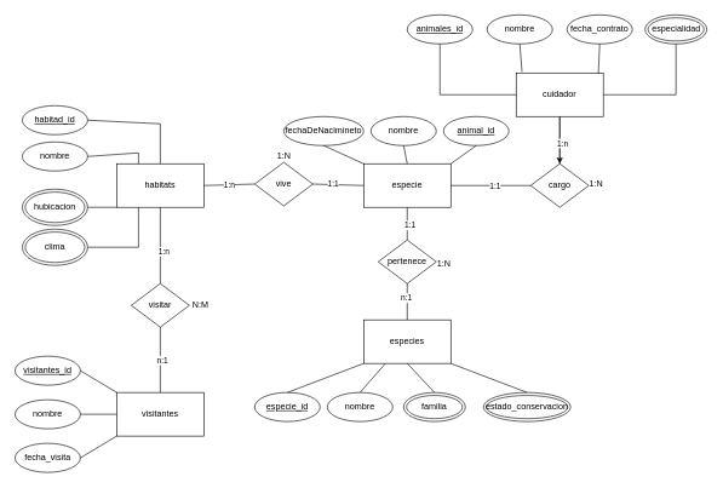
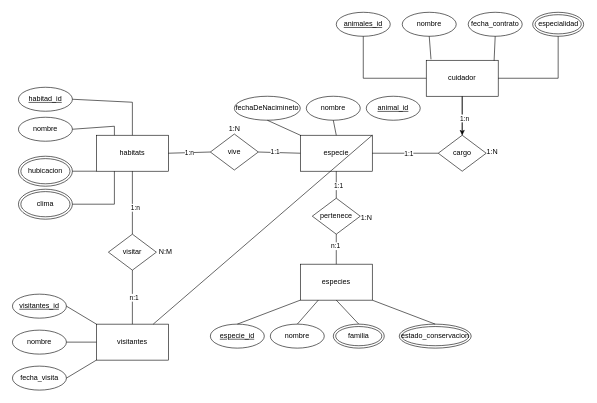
  <mxCell id="0" />
  <mxCell id="1" parent="0" />
  <mxCell id="2" value="especie" style="rounded=0;whiteSpace=wrap;html=1;" vertex="1" parent="1"><mxGeometry x="500" y="225" width="120" height="60" as="geometry" /></mxCell>
  <mxCell id="3" value="especies" style="rounded=0;whiteSpace=wrap;html=1;" vertex="1" parent="1"><mxGeometry x="500" y="440" width="120" height="60" as="geometry" /></mxCell>
  <mxCell id="4" value="habitats" style="rounded=0;whiteSpace=wrap;html=1;" vertex="1" parent="1"><mxGeometry x="160" y="225" width="120" height="60" as="geometry" /></mxCell>
  <mxCell id="5" value="" style="edgeStyle=orthogonalEdgeStyle;rounded=0;orthogonalLoop=1;jettySize=auto;html=1;" edge="1" parent="1" source="6" target="26"><mxGeometry relative="1" as="geometry" /></mxCell>
  <mxCell id="6" value="cuidador" style="rounded=0;whiteSpace=wrap;html=1;" vertex="1" parent="1"><mxGeometry x="710" y="100" width="120" height="60" as="geometry" /></mxCell>
  <mxCell id="7" value="visitantes" style="rounded=0;whiteSpace=wrap;html=1;" vertex="1" parent="1"><mxGeometry x="160" y="540" width="120" height="60" as="geometry" /></mxCell>
  <mxCell id="8" value="nombre" style="ellipse;whiteSpace=wrap;html=1;" vertex="1" parent="1"><mxGeometry x="510" y="160" width="90" height="40" as="geometry" /></mxCell>
  <mxCell id="9" value="fechaDeNacimineto" style="ellipse;whiteSpace=wrap;html=1;" vertex="1" parent="1"><mxGeometry x="390" y="160" width="110" height="40" as="geometry" /></mxCell>
  <mxCell id="10" value="nombre" style="ellipse;whiteSpace=wrap;html=1;" vertex="1" parent="1"><mxGeometry x="30" y="195" width="90" height="40" as="geometry" /></mxCell>
  <mxCell id="11" value="nombre" style="ellipse;whiteSpace=wrap;html=1;" vertex="1" parent="1"><mxGeometry x="670" y="20" width="90" height="40" as="geometry" /></mxCell>
  <mxCell id="12" value="fecha_contrato" style="ellipse;whiteSpace=wrap;html=1;" vertex="1" parent="1"><mxGeometry x="780" y="20" width="90" height="40" as="geometry" /></mxCell>
  <mxCell id="13" value="especialidad" style="ellipse;shape=doubleEllipse;whiteSpace=wrap;html=1;" vertex="1" parent="1"><mxGeometry x="887.5" y="20" width="85" height="40" as="geometry" /></mxCell>
  <mxCell id="14" value="nombre" style="ellipse;whiteSpace=wrap;html=1;" vertex="1" parent="1"><mxGeometry x="20" y="550" width="90" height="40" as="geometry" /></mxCell>
  <mxCell id="15" value="fecha_visita" style="ellipse;whiteSpace=wrap;html=1;" vertex="1" parent="1"><mxGeometry x="20" y="610" width="90" height="40" as="geometry" /></mxCell>
  <mxCell id="16" value="&lt;u&gt;animal_id&lt;/u&gt;" style="ellipse;whiteSpace=wrap;html=1;" vertex="1" parent="1"><mxGeometry x="610" y="160" width="90" height="40" as="geometry" /></mxCell>
  <mxCell id="17" value="&lt;u&gt;especie_id&lt;/u&gt;" style="ellipse;whiteSpace=wrap;html=1;" vertex="1" parent="1"><mxGeometry x="350" y="540" width="90" height="40" as="geometry" /></mxCell>
  <mxCell id="18" value="familia" style="ellipse;shape=doubleEllipse;whiteSpace=wrap;html=1;" vertex="1" parent="1"><mxGeometry x="555" y="540" width="85" height="40" as="geometry" /></mxCell>
  <mxCell id="19" value="&lt;u&gt;habitad_id&lt;/u&gt;" style="ellipse;whiteSpace=wrap;html=1;" vertex="1" parent="1"><mxGeometry x="30" y="145" width="90" height="40" as="geometry" /></mxCell>
  <mxCell id="20" value="&lt;u&gt;animales_id&lt;/u&gt;" style="ellipse;whiteSpace=wrap;html=1;" vertex="1" parent="1"><mxGeometry x="560" y="20" width="90" height="40" as="geometry" /></mxCell>
  <mxCell id="21" value="&lt;u&gt;visitantes_id&lt;/u&gt;" style="ellipse;whiteSpace=wrap;html=1;" vertex="1" parent="1"><mxGeometry x="20" y="490" width="90" height="40" as="geometry" /></mxCell>
  <mxCell id="22" value="" style="endArrow=none;html=1;rounded=0;entryX=0.5;entryY=1;entryDx=0;entryDy=0;exitX=0;exitY=0.5;exitDx=0;exitDy=0;" edge="1" parent="1" source="6" target="20"><mxGeometry width="50" height="50" relative="1" as="geometry"><mxPoint x="870" y="250" as="sourcePoint" /><mxPoint x="920" y="200" as="targetPoint" /><Array as="points"><mxPoint x="605" y="130" /></Array></mxGeometry></mxCell>
  <mxCell id="23" value="" style="endArrow=none;html=1;rounded=0;exitX=0.5;exitY=1;exitDx=0;exitDy=0;entryX=0.066;entryY=-0.026;entryDx=0;entryDy=0;entryPerimeter=0;" edge="1" parent="1" source="11" target="6"><mxGeometry width="50" height="50" relative="1" as="geometry"><mxPoint x="870" y="250" as="sourcePoint" /><mxPoint x="920" y="200" as="targetPoint" /></mxGeometry></mxCell>
  <mxCell id="24" value="" style="endArrow=none;html=1;rounded=0;entryX=0.5;entryY=1;entryDx=0;entryDy=0;exitX=1;exitY=0.5;exitDx=0;exitDy=0;" edge="1" parent="1" source="6" target="13"><mxGeometry width="50" height="50" relative="1" as="geometry"><mxPoint x="870" y="250" as="sourcePoint" /><mxPoint x="920" y="200" as="targetPoint" /><Array as="points"><mxPoint x="930" y="130" /></Array></mxGeometry></mxCell>
  <mxCell id="25" value="" style="endArrow=none;html=1;rounded=0;entryX=0.5;entryY=1;entryDx=0;entryDy=0;exitX=0.943;exitY=0.013;exitDx=0;exitDy=0;exitPerimeter=0;" edge="1" parent="1" source="6" target="12"><mxGeometry width="50" height="50" relative="1" as="geometry"><mxPoint x="870" y="250" as="sourcePoint" /><mxPoint x="920" y="200" as="targetPoint" /></mxGeometry></mxCell>
  <mxCell id="26" value="cargo" style="rhombus;whiteSpace=wrap;html=1;" vertex="1" parent="1"><mxGeometry x="730" y="225" width="80" height="60" as="geometry" /></mxCell>
  <mxCell id="27" value="" style="endArrow=none;html=1;rounded=0;exitX=0.5;exitY=1;exitDx=0;exitDy=0;entryX=0.5;entryY=0;entryDx=0;entryDy=0;" edge="1" parent="1" source="6" target="26"><mxGeometry width="50" height="50" relative="1" as="geometry"><mxPoint x="870" y="200" as="sourcePoint" /><mxPoint x="920" y="150" as="targetPoint" /></mxGeometry></mxCell>
  <mxCell id="28" value="1:n" style="edgeLabel;html=1;align=center;verticalAlign=middle;resizable=0;points=[];" connectable="0" vertex="1" parent="27"><mxGeometry x="0.11" y="3" relative="1" as="geometry"><mxPoint as="offset" /></mxGeometry></mxCell>
  <mxCell id="29" value="" style="endArrow=none;html=1;rounded=0;exitX=1;exitY=0.5;exitDx=0;exitDy=0;entryX=0;entryY=0.5;entryDx=0;entryDy=0;" edge="1" parent="1" source="2" target="26"><mxGeometry width="50" height="50" relative="1" as="geometry"><mxPoint x="870" y="380" as="sourcePoint" /><mxPoint x="920" y="330" as="targetPoint" /></mxGeometry></mxCell>
  <mxCell id="30" value="1:1" style="edgeLabel;html=1;align=center;verticalAlign=middle;resizable=0;points=[];" connectable="0" vertex="1" parent="29"><mxGeometry x="0.085" relative="1" as="geometry"><mxPoint as="offset" /></mxGeometry></mxCell>
  <mxCell id="31" value="1:N" style="text;html=1;align=center;verticalAlign=middle;resizable=0;points=[];autosize=1;strokeColor=none;fillColor=none;" vertex="1" parent="1"><mxGeometry x="800" y="238" width="40" height="30" as="geometry" /></mxCell>
  <mxCell id="32" value="pertenece" style="rhombus;whiteSpace=wrap;html=1;" vertex="1" parent="1"><mxGeometry x="520" y="330" width="80" height="60" as="geometry" /></mxCell>
  <mxCell id="33" value="" style="endArrow=none;html=1;rounded=0;entryX=0.5;entryY=1;entryDx=0;entryDy=0;exitX=0.5;exitY=0;exitDx=0;exitDy=0;" edge="1" parent="1" source="32" target="2"><mxGeometry width="50" height="50" relative="1" as="geometry"><mxPoint x="990" y="400" as="sourcePoint" /><mxPoint x="1040" y="350" as="targetPoint" /></mxGeometry></mxCell>
  <mxCell id="34" value="1:1" style="edgeLabel;html=1;align=center;verticalAlign=middle;resizable=0;points=[];" connectable="0" vertex="1" parent="33"><mxGeometry x="-0.076" y="-3" relative="1" as="geometry"><mxPoint as="offset" /></mxGeometry></mxCell>
  <mxCell id="35" value="" style="endArrow=none;html=1;rounded=0;exitX=0.5;exitY=1;exitDx=0;exitDy=0;entryX=0.5;entryY=0;entryDx=0;entryDy=0;" edge="1" parent="1" source="32" target="3"><mxGeometry width="50" height="50" relative="1" as="geometry"><mxPoint x="990" y="470" as="sourcePoint" /><mxPoint x="1040" y="420" as="targetPoint" /></mxGeometry></mxCell>
  <mxCell id="36" value="n:1" style="edgeLabel;html=1;align=center;verticalAlign=middle;resizable=0;points=[];" connectable="0" vertex="1" parent="35"><mxGeometry x="-0.231" y="-2" relative="1" as="geometry"><mxPoint as="offset" /></mxGeometry></mxCell>
  <mxCell id="37" value="nombre" style="ellipse;whiteSpace=wrap;html=1;" vertex="1" parent="1"><mxGeometry x="450" y="540" width="90" height="40" as="geometry" /></mxCell>
  <mxCell id="38" value="estado_conservacion" style="ellipse;shape=doubleEllipse;whiteSpace=wrap;html=1;" vertex="1" parent="1"><mxGeometry x="665" y="540" width="120" height="40" as="geometry" /></mxCell>
  <mxCell id="39" value="vive" style="rhombus;whiteSpace=wrap;html=1;" vertex="1" parent="1"><mxGeometry x="350" y="223" width="80" height="60" as="geometry" /></mxCell>
  <mxCell id="40" value="" style="endArrow=none;html=1;rounded=0;exitX=1;exitY=0.5;exitDx=0;exitDy=0;entryX=0;entryY=0.5;entryDx=0;entryDy=0;" edge="1" parent="1" source="39" target="2"><mxGeometry width="50" height="50" relative="1" as="geometry"><mxPoint x="600" y="400" as="sourcePoint" /><mxPoint x="650" y="350" as="targetPoint" /></mxGeometry></mxCell>
  <mxCell id="41" value="1:1" style="edgeLabel;html=1;align=center;verticalAlign=middle;resizable=0;points=[];" connectable="0" vertex="1" parent="40"><mxGeometry x="-0.215" y="1" relative="1" as="geometry"><mxPoint as="offset" /></mxGeometry></mxCell>
  <mxCell id="42" value="hubicacion" style="ellipse;shape=doubleEllipse;whiteSpace=wrap;html=1;" vertex="1" parent="1"><mxGeometry x="30" y="260" width="90" height="50" as="geometry" /></mxCell>
  <mxCell id="43" value="clima" style="ellipse;shape=doubleEllipse;whiteSpace=wrap;html=1;" vertex="1" parent="1"><mxGeometry x="30" y="315" width="90" height="50" as="geometry" /></mxCell>
  <mxCell id="44" value="1:n" style="endArrow=none;html=1;rounded=0;exitX=1;exitY=0.5;exitDx=0;exitDy=0;entryX=0;entryY=0.5;entryDx=0;entryDy=0;" edge="1" parent="1" source="4" target="39"><mxGeometry width="50" height="50" relative="1" as="geometry"><mxPoint x="340" y="200" as="sourcePoint" /><mxPoint x="390" y="150" as="targetPoint" /></mxGeometry></mxCell>
  <mxCell id="45" value="visitar" style="rhombus;whiteSpace=wrap;html=1;" vertex="1" parent="1"><mxGeometry x="180" y="390" width="80" height="60" as="geometry" /></mxCell>
  <mxCell id="46" value="" style="endArrow=none;html=1;rounded=0;entryX=0.5;entryY=1;entryDx=0;entryDy=0;exitX=0.5;exitY=0;exitDx=0;exitDy=0;" edge="1" parent="1" source="45" target="4"><mxGeometry width="50" height="50" relative="1" as="geometry"><mxPoint x="620" y="400" as="sourcePoint" /><mxPoint x="670" y="350" as="targetPoint" /></mxGeometry></mxCell>
  <mxCell id="47" value="1:n" style="edgeLabel;html=1;align=center;verticalAlign=middle;resizable=0;points=[];" connectable="0" vertex="1" parent="46"><mxGeometry x="-0.139" y="-4" relative="1" as="geometry"><mxPoint as="offset" /></mxGeometry></mxCell>
  <mxCell id="48" value="" style="endArrow=none;html=1;rounded=0;exitX=1;exitY=0.5;exitDx=0;exitDy=0;entryX=0.5;entryY=0;entryDx=0;entryDy=0;" edge="1" parent="1" source="19" target="4"><mxGeometry width="50" height="50" relative="1" as="geometry"><mxPoint x="550" y="380" as="sourcePoint" /><mxPoint x="600" y="330" as="targetPoint" /><Array as="points"><mxPoint x="220" y="170" /></Array></mxGeometry></mxCell>
  <mxCell id="49" value="" style="endArrow=none;html=1;rounded=0;exitX=1;exitY=0.5;exitDx=0;exitDy=0;entryX=0.25;entryY=0;entryDx=0;entryDy=0;" edge="1" parent="1" source="10" target="4"><mxGeometry width="50" height="50" relative="1" as="geometry"><mxPoint x="550" y="380" as="sourcePoint" /><mxPoint x="180" y="215" as="targetPoint" /><Array as="points"><mxPoint x="190" y="210" /></Array></mxGeometry></mxCell>
  <mxCell id="50" value="" style="endArrow=none;html=1;rounded=0;exitX=1;exitY=0.5;exitDx=0;exitDy=0;entryX=0;entryY=1;entryDx=0;entryDy=0;" edge="1" parent="1" source="42" target="4"><mxGeometry width="50" height="50" relative="1" as="geometry"><mxPoint x="550" y="380" as="sourcePoint" /><mxPoint x="600" y="330" as="targetPoint" /></mxGeometry></mxCell>
  <mxCell id="51" value="" style="endArrow=none;html=1;rounded=0;exitX=1;exitY=0.5;exitDx=0;exitDy=0;entryX=0.25;entryY=1;entryDx=0;entryDy=0;" edge="1" parent="1" source="43" target="4"><mxGeometry width="50" height="50" relative="1" as="geometry"><mxPoint x="550" y="380" as="sourcePoint" /><mxPoint x="600" y="330" as="targetPoint" /><Array as="points"><mxPoint x="190" y="340" /></Array></mxGeometry></mxCell>
  <mxCell id="52" value="" style="endArrow=none;html=1;rounded=0;exitX=0.5;exitY=1;exitDx=0;exitDy=0;entryX=0.5;entryY=0;entryDx=0;entryDy=0;" edge="1" parent="1" source="45" target="7"><mxGeometry width="50" height="50" relative="1" as="geometry"><mxPoint x="550" y="480" as="sourcePoint" /><mxPoint x="600" y="430" as="targetPoint" /></mxGeometry></mxCell>
  <mxCell id="53" value="n:1" style="edgeLabel;html=1;align=center;verticalAlign=middle;resizable=0;points=[];" connectable="0" vertex="1" parent="52"><mxGeometry x="-0.005" y="2" relative="1" as="geometry"><mxPoint as="offset" /></mxGeometry></mxCell>
  <mxCell id="54" value="" style="endArrow=none;html=1;rounded=0;exitX=0.5;exitY=1;exitDx=0;exitDy=0;entryX=0;entryY=0;entryDx=0;entryDy=0;" edge="1" parent="1" source="9" target="2"><mxGeometry width="50" height="50" relative="1" as="geometry"><mxPoint x="550" y="270" as="sourcePoint" /><mxPoint x="600" y="220" as="targetPoint" /></mxGeometry></mxCell>
- <mxCell id="55" value="" style="endArrow=none;html=1;rounded=0;entryX=0.5;entryY=1;entryDx=0;entryDy=0;exitX=1;exitY=0;exitDx=0;exitDy=0;" edge="1" parent="1" source="2" target="16"><mxGeometry width="50" height="50" relative="1" as="geometry"><mxPoint x="550" y="270" as="sourcePoint" /><mxPoint x="600" y="220" as="targetPoint" /></mxGeometry></mxCell>
+ <mxCell id="55" value="" style="endArrow=none;html=1;rounded=0;exitX=1;exitY=0;exitDx=0;exitDy=0;" edge="1" parent="1" source="2" target="7"><mxGeometry width="50" height="50" relative="1" as="geometry"><mxPoint x="550" y="270" as="sourcePoint" /><mxPoint x="600" y="220" as="targetPoint" /></mxGeometry></mxCell>
  <mxCell id="56" value="" style="endArrow=none;html=1;rounded=0;entryX=0.5;entryY=1;entryDx=0;entryDy=0;exitX=0.5;exitY=0;exitDx=0;exitDy=0;" edge="1" parent="1" source="2" target="8"><mxGeometry width="50" height="50" relative="1" as="geometry"><mxPoint x="550" y="270" as="sourcePoint" /><mxPoint x="600" y="220" as="targetPoint" /></mxGeometry></mxCell>
  <mxCell id="57" value="" style="endArrow=none;html=1;rounded=0;exitX=0.5;exitY=0;exitDx=0;exitDy=0;entryX=0;entryY=1;entryDx=0;entryDy=0;" edge="1" parent="1" source="17" target="3"><mxGeometry width="50" height="50" relative="1" as="geometry"><mxPoint x="550" y="510" as="sourcePoint" /><mxPoint x="600" y="460" as="targetPoint" /></mxGeometry></mxCell>
  <mxCell id="58" value="" style="endArrow=none;html=1;rounded=0;exitX=0.5;exitY=0;exitDx=0;exitDy=0;entryX=0.25;entryY=1;entryDx=0;entryDy=0;" edge="1" parent="1" source="37" target="3"><mxGeometry width="50" height="50" relative="1" as="geometry"><mxPoint x="550" y="510" as="sourcePoint" /><mxPoint x="600" y="460" as="targetPoint" /></mxGeometry></mxCell>
  <mxCell id="59" value="" style="endArrow=none;html=1;rounded=0;exitX=0.5;exitY=0;exitDx=0;exitDy=0;entryX=0.5;entryY=1;entryDx=0;entryDy=0;" edge="1" parent="1" source="18" target="3"><mxGeometry width="50" height="50" relative="1" as="geometry"><mxPoint x="550" y="510" as="sourcePoint" /><mxPoint x="600" y="460" as="targetPoint" /></mxGeometry></mxCell>
  <mxCell id="60" value="" style="endArrow=none;html=1;rounded=0;exitX=0.5;exitY=0;exitDx=0;exitDy=0;entryX=1;entryY=1;entryDx=0;entryDy=0;" edge="1" parent="1" source="38" target="3"><mxGeometry width="50" height="50" relative="1" as="geometry"><mxPoint x="550" y="510" as="sourcePoint" /><mxPoint x="600" y="460" as="targetPoint" /></mxGeometry></mxCell>
  <mxCell id="61" value="" style="endArrow=none;html=1;rounded=0;exitX=1;exitY=0.5;exitDx=0;exitDy=0;entryX=0;entryY=0;entryDx=0;entryDy=0;" edge="1" parent="1" source="21" target="7"><mxGeometry width="50" height="50" relative="1" as="geometry"><mxPoint x="550" y="510" as="sourcePoint" /><mxPoint x="600" y="460" as="targetPoint" /></mxGeometry></mxCell>
  <mxCell id="62" value="" style="endArrow=none;html=1;rounded=0;exitX=1;exitY=0.5;exitDx=0;exitDy=0;entryX=0;entryY=0.5;entryDx=0;entryDy=0;" edge="1" parent="1" source="14" target="7"><mxGeometry width="50" height="50" relative="1" as="geometry"><mxPoint x="550" y="510" as="sourcePoint" /><mxPoint x="600" y="460" as="targetPoint" /></mxGeometry></mxCell>
  <mxCell id="63" value="" style="endArrow=none;html=1;rounded=0;exitX=1;exitY=0.5;exitDx=0;exitDy=0;entryX=0;entryY=1;entryDx=0;entryDy=0;" edge="1" parent="1" source="15" target="7"><mxGeometry width="50" height="50" relative="1" as="geometry"><mxPoint x="550" y="510" as="sourcePoint" /><mxPoint x="600" y="460" as="targetPoint" /></mxGeometry></mxCell>
  <mxCell id="64" value="1:N" style="text;html=1;align=center;verticalAlign=middle;resizable=0;points=[];autosize=1;strokeColor=none;fillColor=none;" vertex="1" parent="1"><mxGeometry x="370" y="200" width="40" height="30" as="geometry" /></mxCell>
  <mxCell id="65" value="1:N" style="text;html=1;align=center;verticalAlign=middle;resizable=0;points=[];autosize=1;strokeColor=none;fillColor=none;" vertex="1" parent="1"><mxGeometry x="590" y="348" width="40" height="30" as="geometry" /></mxCell>
  <mxCell id="66" value="N:M" style="text;html=1;align=center;verticalAlign=middle;resizable=0;points=[];autosize=1;strokeColor=none;fillColor=none;" vertex="1" parent="1"><mxGeometry x="250" y="405" width="50" height="30" as="geometry" /></mxCell>
